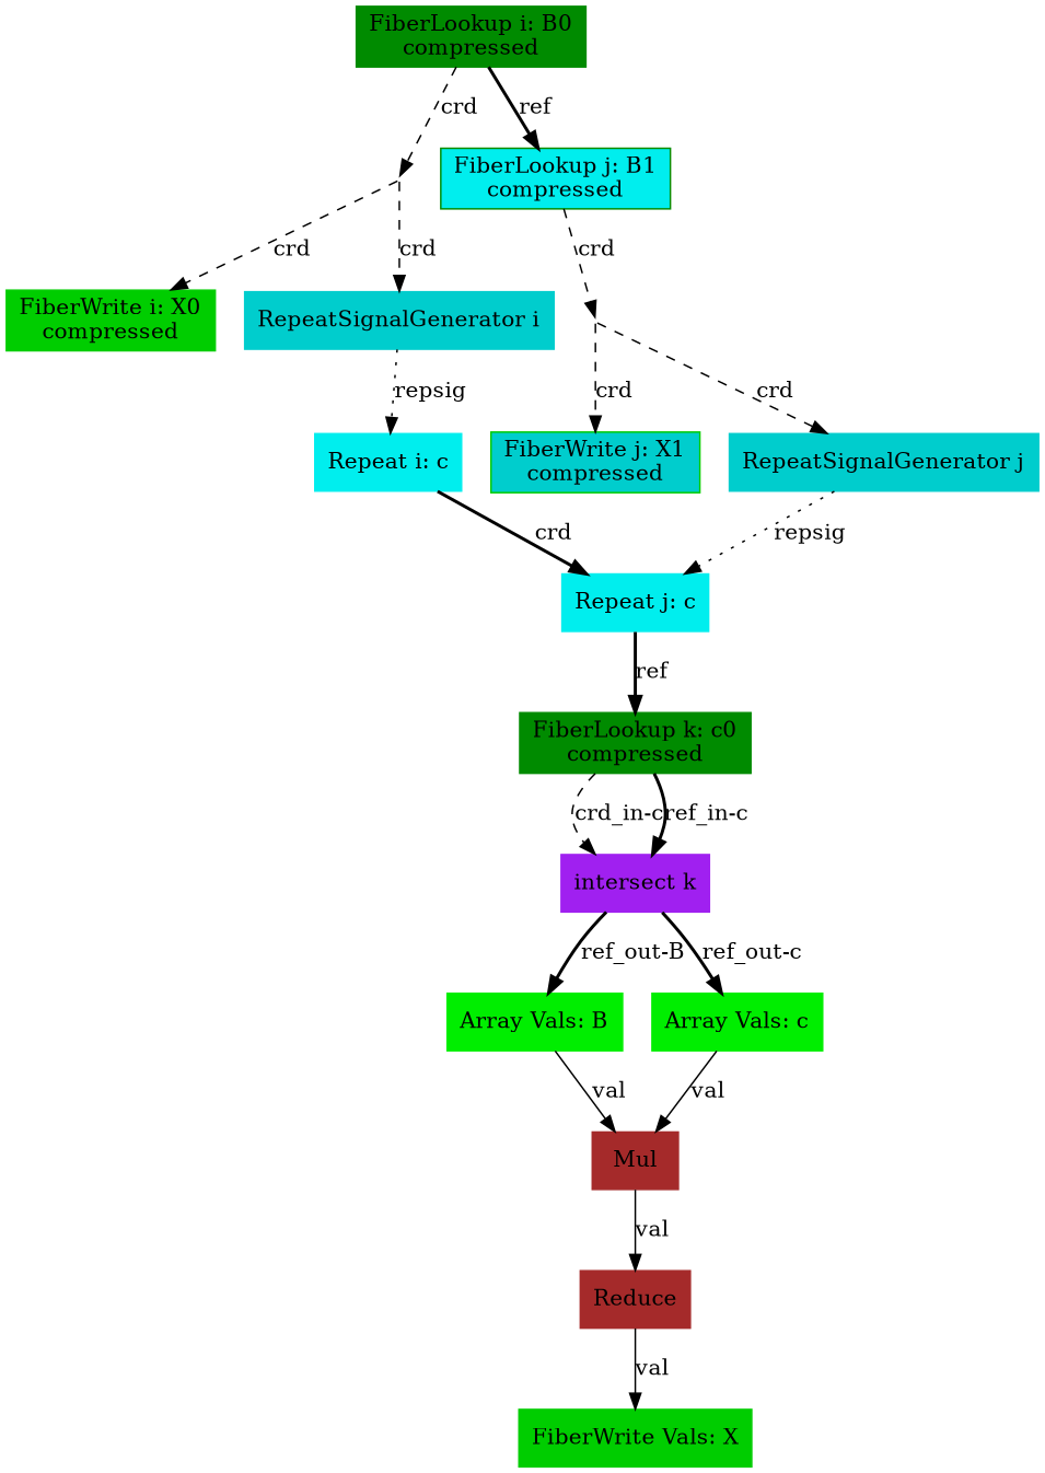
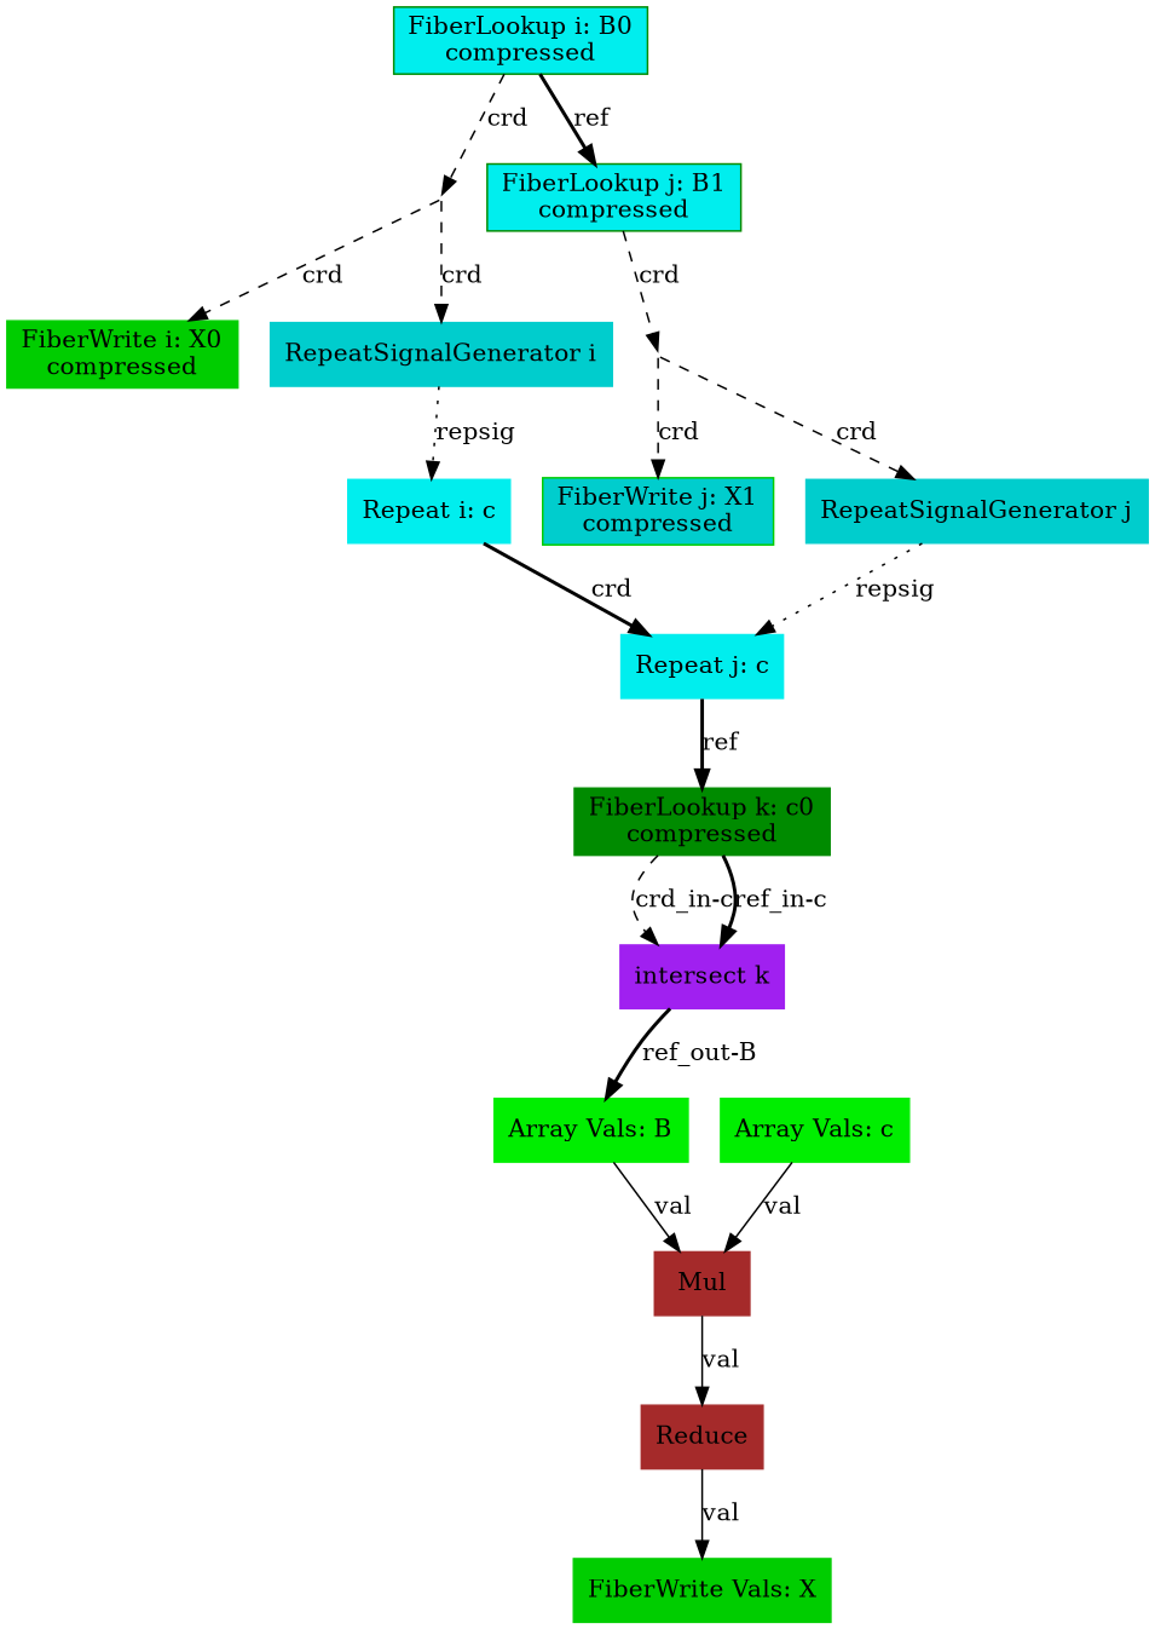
  digraph {
    node [color=green4 shape=box style=filled type=fiberlookup]
    edge [style=dashed type=crd]
-   n1 [format=compressed index=i label="FiberLookup i: B0\ncompressed" root=true src=true tensor=B]
+   n1 [format=compressed index=i label="FiberLookup i: B0\ncompressed" root=true src=true tensor=B fillcolor=cyan2]
    16 [shape=point style=invis type=broadcast color=""]
    n3 [fillcolor=cyan2 format=compressed index=j label="FiberLookup j: B1\ncompressed" root=false src=true tensor=B]
    n4 [color=green3 crdsize=B0_dim format=compressed index=i label="FiberWrite i: X0\ncompressed" segsize=2 sink=true tensor=X type=fiberwrite]
    n5 [color=cyan3 index=i label="RepeatSignalGenerator i" type=repsiggen]
    12 [shape=point style=invis type=broadcast color=""]
    n7 [color=cyan2 index=i label="Repeat i: c" root=true tensor=c type=repeat]
    n8 [color=cyan2 index=j label="Repeat j: c" root=false tensor=c type=repeat]
    n9 [format=compressed index=k label="FiberLookup k: c0\ncompressed" root=false src=true tensor=c]
    n10 [color=purple index=k label="intersect k" type=intersect]
    n11 [color=green2 label="Array Vals: B" tensor=B type=arrayvals]
    n12 [color=green2 label="Array Vals: c" tensor=c type=arrayvals]
    n13 [color=brown label=Mul type=mul]
    n14 [color=brown label=Reduce type=reduce]
    n15 [color=green3 label="FiberWrite Vals: X" sink=true tensor=X type=fiberwrite]
    n16 [color=green3 crdsize="B0_dim*B1_dim" fillcolor=cyan3 format=compressed index=j label="FiberWrite j: X1\ncompressed" segsize="B0_dim+1" sink=true tensor=X type=fiberwrite]
    n17 [color=cyan3 index=j label="RepeatSignalGenerator j" type=repsiggen]
    n1 -> 16 [label=crd]
    n1 -> n3 [label=ref style=bold type=ref]
    16 -> n4 [label=crd]
    16 -> n5 [label=crd]
    n3 -> 12 [label=crd]
    n5 -> n7 [label=repsig style=dotted type=repsig]
    12 -> n16 [label=crd]
    12 -> n17 [label=crd]
    n7 -> n8 [label=crd style=bold type=ref]
    n8 -> n9 [label=ref style=bold type=ref]
    n9 -> n10 [label="crd_in-c"]
    n9 -> n10 [label="ref_in-c" style=bold type=ref]
    n10 -> n11 [label="ref_out-B" style=bold type=ref]
-   n10 -> n12 [label="ref_out-c" style=bold type=ref]
    n11 -> n13 [label=val type=val style=""]
    n12 -> n13 [label=val type=val style=""]
    n13 -> n14 [label=val type=val style=""]
    n14 -> n15 [label=val type=val style=""]
    n17 -> n8 [label=repsig style=dotted type=repsig]
  }
